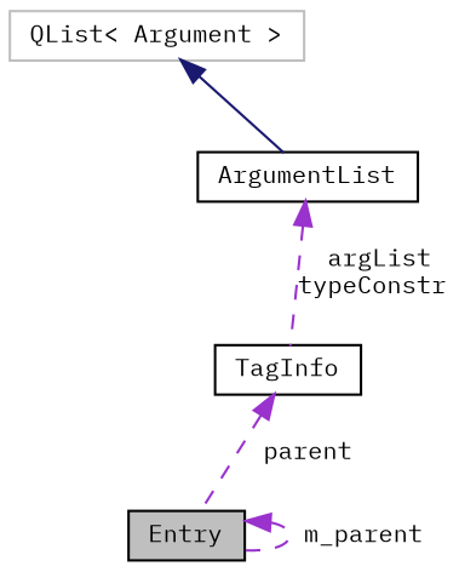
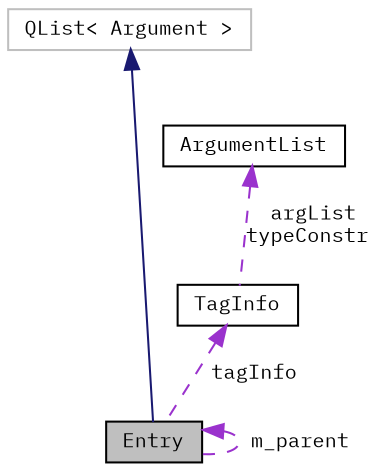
  digraph {
    fontname="IBM Plex Mono"
    node [color=black fillcolor=white fontname="IBM Plex Mono" fontsize=10 shape=record style=filled]
    edge [color=darkorchid3 dir=back fontname="IBM Plex Mono" fontsize=10 labelfontname=Helvetica labelfontsize=10 style=dashed]
    n1 [fillcolor=grey75 fontcolor=black height=0.2 label=Entry width=0.4]
    n2 [height=0.2 label=TagInfo width=0.4]
    n3 [height=0.2 label=ArgumentList width=0.4]
    n4 [color=grey75 height=0.2 label="QList\< Argument \>" width=0.4]
    n1 -> n1 [label=" m_parent"]
-   n2 -> n1 [label=" parent"]
+   n2 -> n1 [label=" tagInfo"]
    n3 -> n2 [label=" argList\ntypeConstr"]
-   n4 -> n3 [color=midnightblue style=solid]
+   n4 -> n1 [color=midnightblue style=solid]
  }
